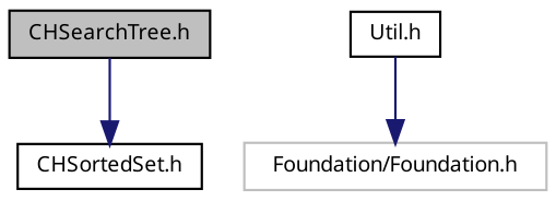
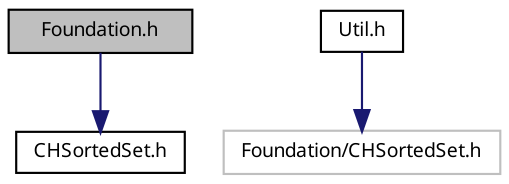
  digraph {
    node [color=black fontname=LucidaGrande fontsize=9 shape=record]
    edge [color=midnightblue fontname=LucidaGrande fontsize=9 labelfontname=LucidaGrande labelfontsize=9 style=solid]
-   n1 [fillcolor=grey75 fontcolor=black height=0.2 label="CHSearchTree.h" style=filled width=0.4]
+   n1 [fillcolor=grey75 fontcolor=black height=0.2 label="Foundation.h" style=filled width=0.4]
    n2 [height=0.2 label="CHSortedSet.h" width=0.4]
    n3 [height=0.2 label="Util.h" width=0.4]
-   n4 [color=grey75 height=0.2 label="Foundation/Foundation.h" width=0.4]
+   n4 [color=grey75 height=0.2 label="Foundation/CHSortedSet.h" width=0.4]
    n1 -> n2
    n3 -> n4
  }
